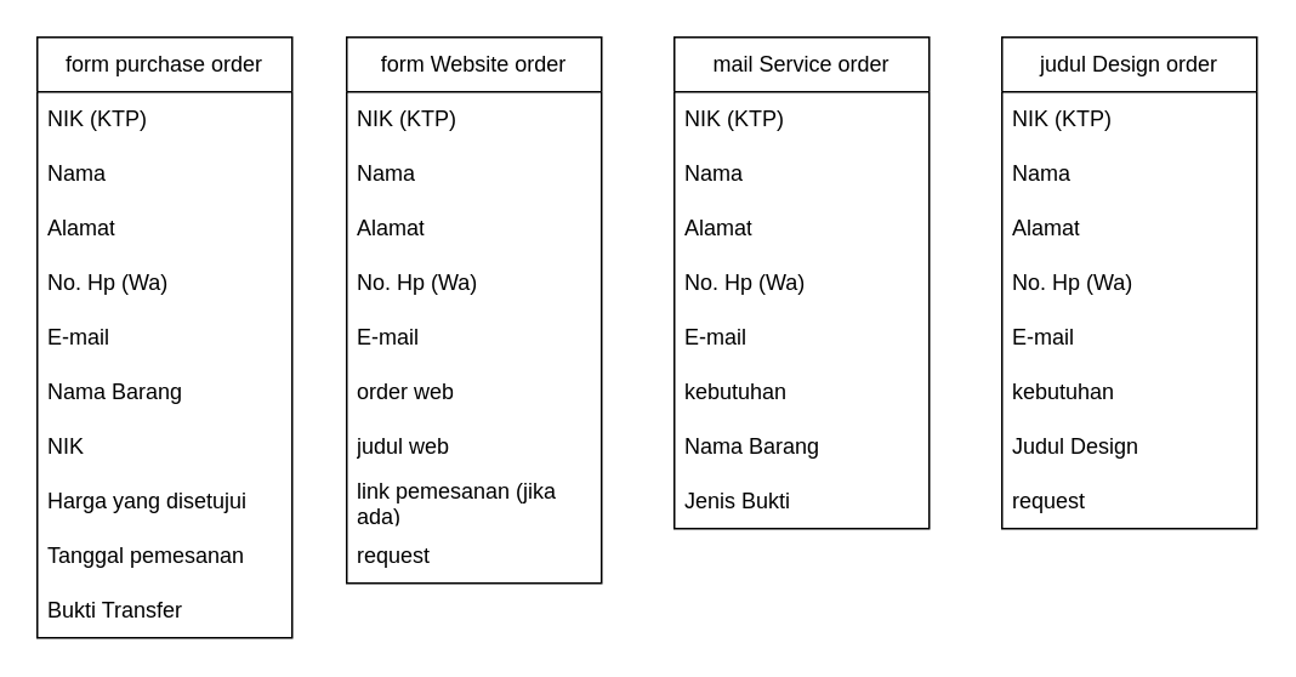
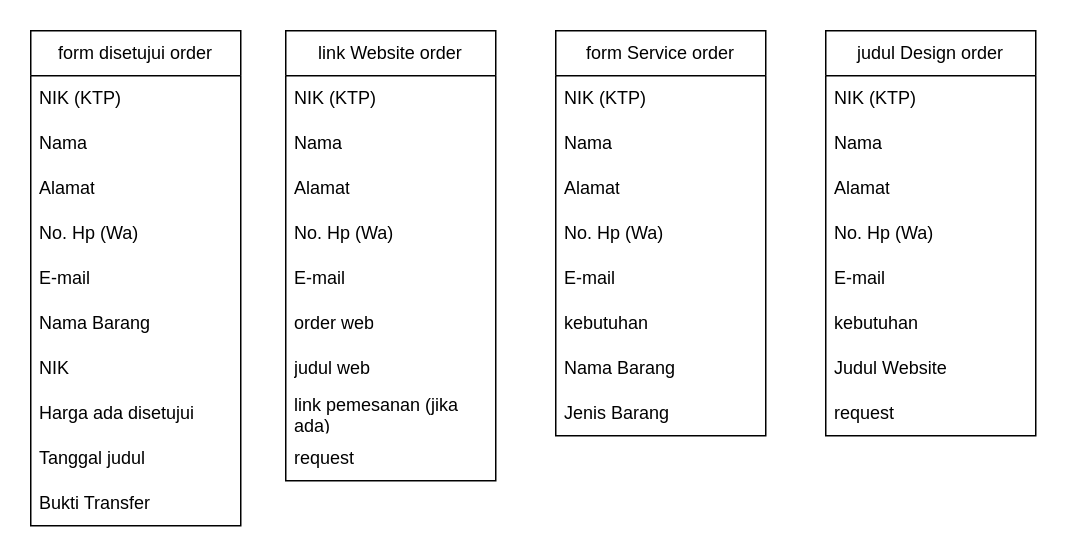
  <mxCell id="0" />
  <mxCell id="1" parent="0" />
- <mxCell id="2" value="form purchase order" style="swimlane;fontStyle=0;childLayout=stackLayout;horizontal=1;startSize=30;horizontalStack=0;resizeParent=1;resizeParentMax=0;resizeLast=0;collapsible=1;marginBottom=0;whiteSpace=wrap;html=1;" parent="1" vertex="1"><mxGeometry x="20" y="20" width="140" height="330" as="geometry" /></mxCell>
+ <mxCell id="2" value="form disetujui order" style="swimlane;fontStyle=0;childLayout=stackLayout;horizontal=1;startSize=30;horizontalStack=0;resizeParent=1;resizeParentMax=0;resizeLast=0;collapsible=1;marginBottom=0;whiteSpace=wrap;html=1;" parent="1" vertex="1"><mxGeometry x="20" y="20" width="140" height="330" as="geometry" /></mxCell>
  <mxCell id="3" value="NIK (KTP)" style="text;strokeColor=none;fillColor=none;align=left;verticalAlign=middle;spacingLeft=4;spacingRight=4;overflow=hidden;points=[[0,0.5],[1,0.5]];portConstraint=eastwest;rotatable=0;whiteSpace=wrap;html=1;" parent="2" vertex="1"><mxGeometry y="30" width="140" height="30" as="geometry" /></mxCell>
  <mxCell id="4" value="Nama" style="text;strokeColor=none;fillColor=none;align=left;verticalAlign=middle;spacingLeft=4;spacingRight=4;overflow=hidden;points=[[0,0.5],[1,0.5]];portConstraint=eastwest;rotatable=0;whiteSpace=wrap;html=1;" parent="2" vertex="1"><mxGeometry y="60" width="140" height="30" as="geometry" /></mxCell>
  <mxCell id="5" value="Alamat" style="text;strokeColor=none;fillColor=none;align=left;verticalAlign=middle;spacingLeft=4;spacingRight=4;overflow=hidden;points=[[0,0.5],[1,0.5]];portConstraint=eastwest;rotatable=0;whiteSpace=wrap;html=1;" parent="2" vertex="1"><mxGeometry y="90" width="140" height="30" as="geometry" /></mxCell>
  <mxCell id="6" value="No. Hp (Wa)" style="text;strokeColor=none;fillColor=none;align=left;verticalAlign=middle;spacingLeft=4;spacingRight=4;overflow=hidden;points=[[0,0.5],[1,0.5]];portConstraint=eastwest;rotatable=0;whiteSpace=wrap;html=1;" parent="2" vertex="1"><mxGeometry y="120" width="140" height="30" as="geometry" /></mxCell>
  <mxCell id="7" value="E-mail" style="text;strokeColor=none;fillColor=none;align=left;verticalAlign=middle;spacingLeft=4;spacingRight=4;overflow=hidden;points=[[0,0.5],[1,0.5]];portConstraint=eastwest;rotatable=0;whiteSpace=wrap;html=1;" parent="2" vertex="1"><mxGeometry y="150" width="140" height="30" as="geometry" /></mxCell>
  <mxCell id="8" value="Nama Barang" style="text;strokeColor=none;fillColor=none;align=left;verticalAlign=middle;spacingLeft=4;spacingRight=4;overflow=hidden;points=[[0,0.5],[1,0.5]];portConstraint=eastwest;rotatable=0;whiteSpace=wrap;html=1;" parent="2" vertex="1"><mxGeometry y="180" width="140" height="30" as="geometry" /></mxCell>
  <mxCell id="9" value="NIK" style="text;strokeColor=none;fillColor=none;align=left;verticalAlign=middle;spacingLeft=4;spacingRight=4;overflow=hidden;points=[[0,0.5],[1,0.5]];portConstraint=eastwest;rotatable=0;whiteSpace=wrap;html=1;" parent="2" vertex="1"><mxGeometry y="210" width="140" height="30" as="geometry" /></mxCell>
- <mxCell id="10" value="Harga yang disetujui" style="text;strokeColor=none;fillColor=none;align=left;verticalAlign=middle;spacingLeft=4;spacingRight=4;overflow=hidden;points=[[0,0.5],[1,0.5]];portConstraint=eastwest;rotatable=0;whiteSpace=wrap;html=1;" parent="2" vertex="1"><mxGeometry y="240" width="140" height="30" as="geometry" /></mxCell>
- <mxCell id="11" value="Tanggal pemesanan" style="text;strokeColor=none;fillColor=none;align=left;verticalAlign=middle;spacingLeft=4;spacingRight=4;overflow=hidden;points=[[0,0.5],[1,0.5]];portConstraint=eastwest;rotatable=0;whiteSpace=wrap;html=1;" parent="2" vertex="1"><mxGeometry y="270" width="140" height="30" as="geometry" /></mxCell>
+ <mxCell id="10" value="Harga ada disetujui" style="text;strokeColor=none;fillColor=none;align=left;verticalAlign=middle;spacingLeft=4;spacingRight=4;overflow=hidden;points=[[0,0.5],[1,0.5]];portConstraint=eastwest;rotatable=0;whiteSpace=wrap;html=1;" parent="2" vertex="1"><mxGeometry y="240" width="140" height="30" as="geometry" /></mxCell>
+ <mxCell id="11" value="Tanggal judul" style="text;strokeColor=none;fillColor=none;align=left;verticalAlign=middle;spacingLeft=4;spacingRight=4;overflow=hidden;points=[[0,0.5],[1,0.5]];portConstraint=eastwest;rotatable=0;whiteSpace=wrap;html=1;" parent="2" vertex="1"><mxGeometry y="270" width="140" height="30" as="geometry" /></mxCell>
  <mxCell id="12" value="Bukti Transfer" style="text;strokeColor=none;fillColor=none;align=left;verticalAlign=middle;spacingLeft=4;spacingRight=4;overflow=hidden;points=[[0,0.5],[1,0.5]];portConstraint=eastwest;rotatable=0;whiteSpace=wrap;html=1;" parent="2" vertex="1"><mxGeometry y="300" width="140" height="30" as="geometry" /></mxCell>
- <mxCell id="13" value="form Website order" style="swimlane;fontStyle=0;childLayout=stackLayout;horizontal=1;startSize=30;horizontalStack=0;resizeParent=1;resizeParentMax=0;resizeLast=0;collapsible=1;marginBottom=0;whiteSpace=wrap;html=1;" parent="1" vertex="1"><mxGeometry x="190" y="20" width="140" height="300" as="geometry"><mxRectangle x="200" y="50" width="140" height="30" as="alternateBounds" /></mxGeometry></mxCell>
+ <mxCell id="13" value="link Website order" style="swimlane;fontStyle=0;childLayout=stackLayout;horizontal=1;startSize=30;horizontalStack=0;resizeParent=1;resizeParentMax=0;resizeLast=0;collapsible=1;marginBottom=0;whiteSpace=wrap;html=1;" parent="1" vertex="1"><mxGeometry x="190" y="20" width="140" height="300" as="geometry"><mxRectangle x="200" y="50" width="140" height="30" as="alternateBounds" /></mxGeometry></mxCell>
  <mxCell id="14" value="NIK (KTP)" style="text;strokeColor=none;fillColor=none;align=left;verticalAlign=middle;spacingLeft=4;spacingRight=4;overflow=hidden;points=[[0,0.5],[1,0.5]];portConstraint=eastwest;rotatable=0;whiteSpace=wrap;html=1;" parent="13" vertex="1"><mxGeometry y="30" width="140" height="30" as="geometry" /></mxCell>
  <mxCell id="15" value="Nama" style="text;strokeColor=none;fillColor=none;align=left;verticalAlign=middle;spacingLeft=4;spacingRight=4;overflow=hidden;points=[[0,0.5],[1,0.5]];portConstraint=eastwest;rotatable=0;whiteSpace=wrap;html=1;" parent="13" vertex="1"><mxGeometry y="60" width="140" height="30" as="geometry" /></mxCell>
  <mxCell id="16" value="Alamat" style="text;strokeColor=none;fillColor=none;align=left;verticalAlign=middle;spacingLeft=4;spacingRight=4;overflow=hidden;points=[[0,0.5],[1,0.5]];portConstraint=eastwest;rotatable=0;whiteSpace=wrap;html=1;" parent="13" vertex="1"><mxGeometry y="90" width="140" height="30" as="geometry" /></mxCell>
  <mxCell id="17" value="No. Hp (Wa)" style="text;strokeColor=none;fillColor=none;align=left;verticalAlign=middle;spacingLeft=4;spacingRight=4;overflow=hidden;points=[[0,0.5],[1,0.5]];portConstraint=eastwest;rotatable=0;whiteSpace=wrap;html=1;" parent="13" vertex="1"><mxGeometry y="120" width="140" height="30" as="geometry" /></mxCell>
  <mxCell id="18" value="E-mail" style="text;strokeColor=none;fillColor=none;align=left;verticalAlign=middle;spacingLeft=4;spacingRight=4;overflow=hidden;points=[[0,0.5],[1,0.5]];portConstraint=eastwest;rotatable=0;whiteSpace=wrap;html=1;" parent="13" vertex="1"><mxGeometry y="150" width="140" height="30" as="geometry" /></mxCell>
  <mxCell id="19" value="order web" style="text;strokeColor=none;fillColor=none;align=left;verticalAlign=middle;spacingLeft=4;spacingRight=4;overflow=hidden;points=[[0,0.5],[1,0.5]];portConstraint=eastwest;rotatable=0;whiteSpace=wrap;html=1;" parent="13" vertex="1"><mxGeometry y="180" width="140" height="30" as="geometry" /></mxCell>
  <mxCell id="20" value="judul web" style="text;strokeColor=none;fillColor=none;align=left;verticalAlign=middle;spacingLeft=4;spacingRight=4;overflow=hidden;points=[[0,0.5],[1,0.5]];portConstraint=eastwest;rotatable=0;whiteSpace=wrap;html=1;" parent="13" vertex="1"><mxGeometry y="210" width="140" height="30" as="geometry" /></mxCell>
  <mxCell id="21" value="link pemesanan (jika ada)" style="text;strokeColor=none;fillColor=none;align=left;verticalAlign=middle;spacingLeft=4;spacingRight=4;overflow=hidden;points=[[0,0.5],[1,0.5]];portConstraint=eastwest;rotatable=0;whiteSpace=wrap;html=1;" parent="13" vertex="1"><mxGeometry y="240" width="140" height="30" as="geometry" /></mxCell>
  <mxCell id="22" value="request" style="text;strokeColor=none;fillColor=none;align=left;verticalAlign=middle;spacingLeft=4;spacingRight=4;overflow=hidden;points=[[0,0.5],[1,0.5]];portConstraint=eastwest;rotatable=0;whiteSpace=wrap;html=1;" parent="13" vertex="1"><mxGeometry y="270" width="140" height="30" as="geometry" /></mxCell>
- <mxCell id="23" value="mail Service order" style="swimlane;fontStyle=0;childLayout=stackLayout;horizontal=1;startSize=30;horizontalStack=0;resizeParent=1;resizeParentMax=0;resizeLast=0;collapsible=1;marginBottom=0;whiteSpace=wrap;html=1;" parent="1" vertex="1"><mxGeometry x="370" y="20" width="140" height="270" as="geometry" /></mxCell>
+ <mxCell id="23" value="form Service order" style="swimlane;fontStyle=0;childLayout=stackLayout;horizontal=1;startSize=30;horizontalStack=0;resizeParent=1;resizeParentMax=0;resizeLast=0;collapsible=1;marginBottom=0;whiteSpace=wrap;html=1;" parent="1" vertex="1"><mxGeometry x="370" y="20" width="140" height="270" as="geometry" /></mxCell>
  <mxCell id="24" value="NIK (KTP)" style="text;strokeColor=none;fillColor=none;align=left;verticalAlign=middle;spacingLeft=4;spacingRight=4;overflow=hidden;points=[[0,0.5],[1,0.5]];portConstraint=eastwest;rotatable=0;whiteSpace=wrap;html=1;" parent="23" vertex="1"><mxGeometry y="30" width="140" height="30" as="geometry" /></mxCell>
  <mxCell id="25" value="Nama" style="text;strokeColor=none;fillColor=none;align=left;verticalAlign=middle;spacingLeft=4;spacingRight=4;overflow=hidden;points=[[0,0.5],[1,0.5]];portConstraint=eastwest;rotatable=0;whiteSpace=wrap;html=1;" parent="23" vertex="1"><mxGeometry y="60" width="140" height="30" as="geometry" /></mxCell>
  <mxCell id="26" value="Alamat" style="text;strokeColor=none;fillColor=none;align=left;verticalAlign=middle;spacingLeft=4;spacingRight=4;overflow=hidden;points=[[0,0.5],[1,0.5]];portConstraint=eastwest;rotatable=0;whiteSpace=wrap;html=1;" parent="23" vertex="1"><mxGeometry y="90" width="140" height="30" as="geometry" /></mxCell>
  <mxCell id="27" value="No. Hp (Wa)" style="text;strokeColor=none;fillColor=none;align=left;verticalAlign=middle;spacingLeft=4;spacingRight=4;overflow=hidden;points=[[0,0.5],[1,0.5]];portConstraint=eastwest;rotatable=0;whiteSpace=wrap;html=1;" parent="23" vertex="1"><mxGeometry y="120" width="140" height="30" as="geometry" /></mxCell>
  <mxCell id="28" value="E-mail" style="text;strokeColor=none;fillColor=none;align=left;verticalAlign=middle;spacingLeft=4;spacingRight=4;overflow=hidden;points=[[0,0.5],[1,0.5]];portConstraint=eastwest;rotatable=0;whiteSpace=wrap;html=1;" parent="23" vertex="1"><mxGeometry y="150" width="140" height="30" as="geometry" /></mxCell>
  <mxCell id="29" value="kebutuhan" style="text;strokeColor=none;fillColor=none;align=left;verticalAlign=middle;spacingLeft=4;spacingRight=4;overflow=hidden;points=[[0,0.5],[1,0.5]];portConstraint=eastwest;rotatable=0;whiteSpace=wrap;html=1;" parent="23" vertex="1"><mxGeometry y="180" width="140" height="30" as="geometry" /></mxCell>
  <mxCell id="30" value="Nama Barang" style="text;strokeColor=none;fillColor=none;align=left;verticalAlign=middle;spacingLeft=4;spacingRight=4;overflow=hidden;points=[[0,0.5],[1,0.5]];portConstraint=eastwest;rotatable=0;whiteSpace=wrap;html=1;" parent="23" vertex="1"><mxGeometry y="210" width="140" height="30" as="geometry" /></mxCell>
- <mxCell id="31" value="Jenis Bukti" style="text;strokeColor=none;fillColor=none;align=left;verticalAlign=middle;spacingLeft=4;spacingRight=4;overflow=hidden;points=[[0,0.5],[1,0.5]];portConstraint=eastwest;rotatable=0;whiteSpace=wrap;html=1;" parent="23" vertex="1"><mxGeometry y="240" width="140" height="30" as="geometry" /></mxCell>
+ <mxCell id="31" value="Jenis Barang" style="text;strokeColor=none;fillColor=none;align=left;verticalAlign=middle;spacingLeft=4;spacingRight=4;overflow=hidden;points=[[0,0.5],[1,0.5]];portConstraint=eastwest;rotatable=0;whiteSpace=wrap;html=1;" parent="23" vertex="1"><mxGeometry y="240" width="140" height="30" as="geometry" /></mxCell>
  <mxCell id="32" value="judul Design order" style="swimlane;fontStyle=0;childLayout=stackLayout;horizontal=1;startSize=30;horizontalStack=0;resizeParent=1;resizeParentMax=0;resizeLast=0;collapsible=1;marginBottom=0;whiteSpace=wrap;html=1;" parent="1" vertex="1"><mxGeometry x="550" y="20" width="140" height="270" as="geometry" /></mxCell>
  <mxCell id="33" value="NIK (KTP)" style="text;strokeColor=none;fillColor=none;align=left;verticalAlign=middle;spacingLeft=4;spacingRight=4;overflow=hidden;points=[[0,0.5],[1,0.5]];portConstraint=eastwest;rotatable=0;whiteSpace=wrap;html=1;" parent="32" vertex="1"><mxGeometry y="30" width="140" height="30" as="geometry" /></mxCell>
  <mxCell id="34" value="Nama" style="text;strokeColor=none;fillColor=none;align=left;verticalAlign=middle;spacingLeft=4;spacingRight=4;overflow=hidden;points=[[0,0.5],[1,0.5]];portConstraint=eastwest;rotatable=0;whiteSpace=wrap;html=1;" parent="32" vertex="1"><mxGeometry y="60" width="140" height="30" as="geometry" /></mxCell>
  <mxCell id="35" value="Alamat" style="text;strokeColor=none;fillColor=none;align=left;verticalAlign=middle;spacingLeft=4;spacingRight=4;overflow=hidden;points=[[0,0.5],[1,0.5]];portConstraint=eastwest;rotatable=0;whiteSpace=wrap;html=1;" parent="32" vertex="1"><mxGeometry y="90" width="140" height="30" as="geometry" /></mxCell>
  <mxCell id="36" value="No. Hp (Wa)" style="text;strokeColor=none;fillColor=none;align=left;verticalAlign=middle;spacingLeft=4;spacingRight=4;overflow=hidden;points=[[0,0.5],[1,0.5]];portConstraint=eastwest;rotatable=0;whiteSpace=wrap;html=1;" parent="32" vertex="1"><mxGeometry y="120" width="140" height="30" as="geometry" /></mxCell>
  <mxCell id="37" value="E-mail" style="text;strokeColor=none;fillColor=none;align=left;verticalAlign=middle;spacingLeft=4;spacingRight=4;overflow=hidden;points=[[0,0.5],[1,0.5]];portConstraint=eastwest;rotatable=0;whiteSpace=wrap;html=1;" parent="32" vertex="1"><mxGeometry y="150" width="140" height="30" as="geometry" /></mxCell>
  <mxCell id="38" value="kebutuhan" style="text;strokeColor=none;fillColor=none;align=left;verticalAlign=middle;spacingLeft=4;spacingRight=4;overflow=hidden;points=[[0,0.5],[1,0.5]];portConstraint=eastwest;rotatable=0;whiteSpace=wrap;html=1;" parent="32" vertex="1"><mxGeometry y="180" width="140" height="30" as="geometry" /></mxCell>
- <mxCell id="39" value="Judul Design" style="text;strokeColor=none;fillColor=none;align=left;verticalAlign=middle;spacingLeft=4;spacingRight=4;overflow=hidden;points=[[0,0.5],[1,0.5]];portConstraint=eastwest;rotatable=0;whiteSpace=wrap;html=1;" parent="32" vertex="1"><mxGeometry y="210" width="140" height="30" as="geometry" /></mxCell>
+ <mxCell id="39" value="Judul Website" style="text;strokeColor=none;fillColor=none;align=left;verticalAlign=middle;spacingLeft=4;spacingRight=4;overflow=hidden;points=[[0,0.5],[1,0.5]];portConstraint=eastwest;rotatable=0;whiteSpace=wrap;html=1;" parent="32" vertex="1"><mxGeometry y="210" width="140" height="30" as="geometry" /></mxCell>
  <mxCell id="40" value="request" style="text;strokeColor=none;fillColor=none;align=left;verticalAlign=middle;spacingLeft=4;spacingRight=4;overflow=hidden;points=[[0,0.5],[1,0.5]];portConstraint=eastwest;rotatable=0;whiteSpace=wrap;html=1;" parent="32" vertex="1"><mxGeometry y="240" width="140" height="30" as="geometry" /></mxCell>
